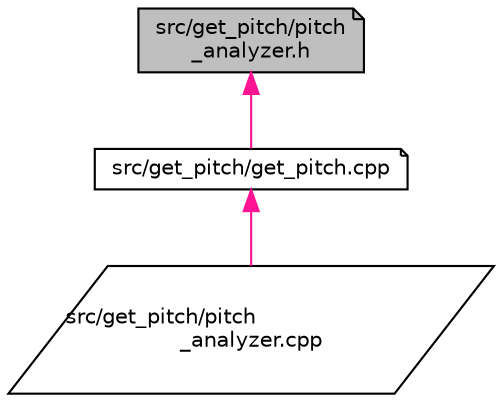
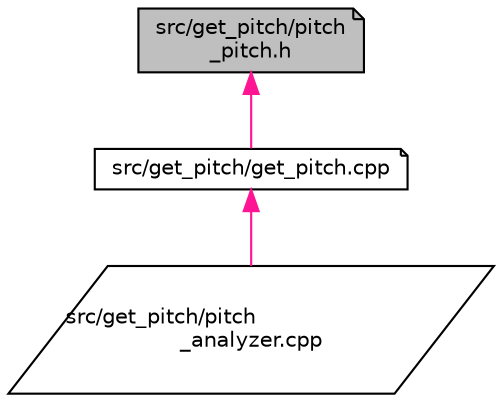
  digraph {
    node [color=black fillcolor=white fontname=Helvetica fontsize=10 shape=note style=filled]
    edge [color=deeppink dir=back fontname=Helvetica fontsize=10 labelfontname=Helvetica labelfontsize=10 style=solid]
-   n1 [fillcolor=grey75 fontcolor=black height=0.2 label="src/get_pitch/pitch\l_analyzer.h" width=0.4]
+   n1 [fillcolor=grey75 fontcolor=black height=0.2 label="src/get_pitch/pitch\l_pitch.h" width=0.4]
    n2 [height=0.2 label="src/get_pitch/get_pitch.cpp" width=0.4]
    n3 [height=0.2 label="src/get_pitch/pitch\l_analyzer.cpp" shape=parallelogram width=0.4]
    n1 -> n2
    n2 -> n3
  }
